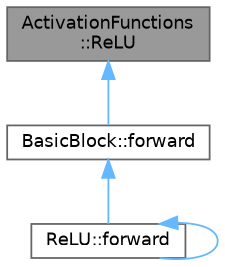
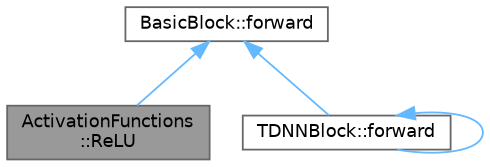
  digraph {
    rankdir=TB
    node [color=grey40 fillcolor=white fontname=Helvetica fontsize=10 shape=box style=filled]
    edge [color=steelblue1 dir=back fontname=Helvetica fontsize=10 labelfontname=Helvetica labelfontsize=10 style=solid]
    n1 [color=gray40 fillcolor=grey60 fontcolor=black height=0.2 label="ActivationFunctions\l::ReLU" width=0.4]
    n2 [height=0.2 label="BasicBlock::forward" width=0.4]
-   n3 [height=0.2 label="ReLU::forward" width=0.4]
-   n1 -> n2
+   n3 [height=0.2 label="TDNNBlock::forward" width=0.4]
+   n2 -> n1
    n2 -> n3
    n3 -> n3
  }
